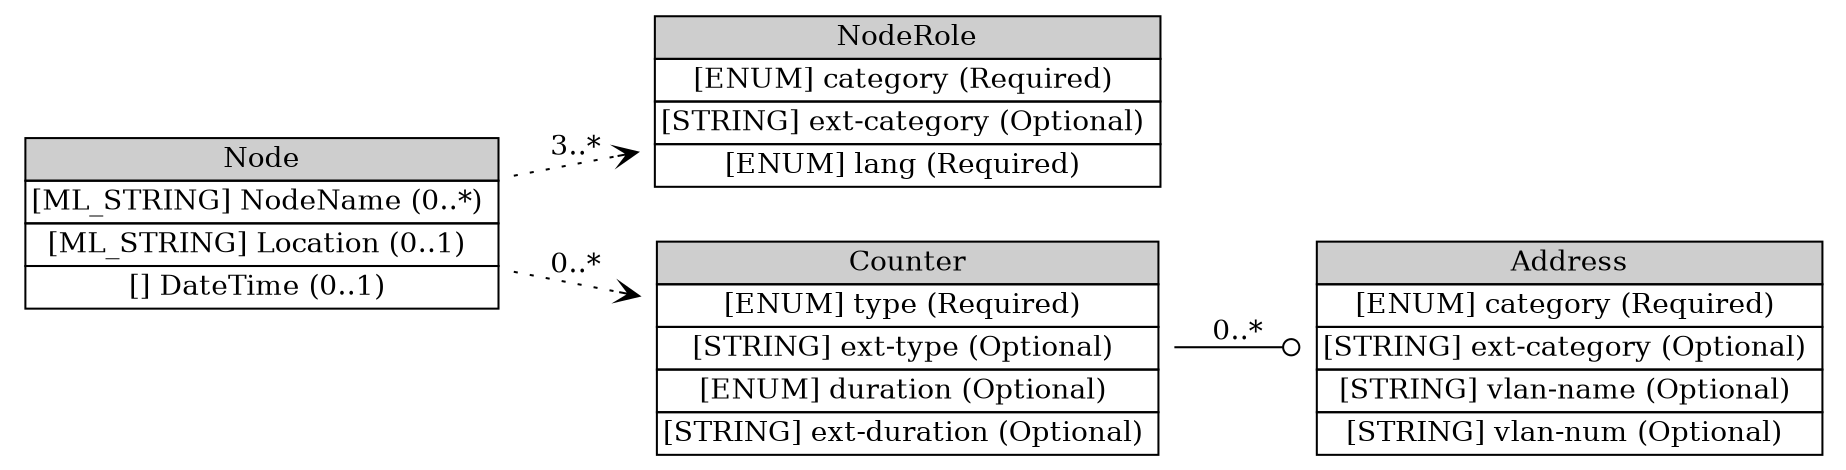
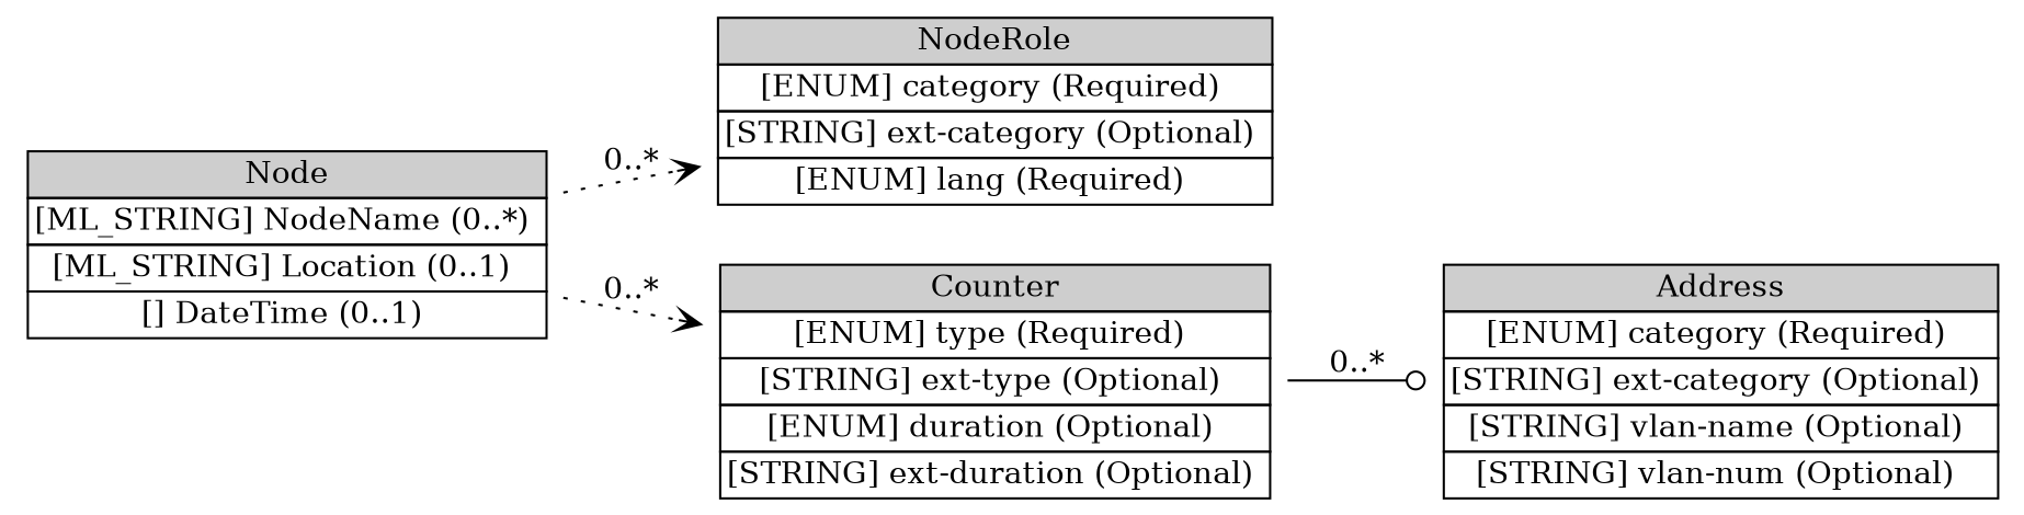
  digraph {
    rankdir=LR
    node [shape=plaintext]
    edge [arrowhead=vee style=dotted]
    n1 [height=1.2361 label=<<table BORDER="0" CELLBORDER="1" CELLSPACING="0"> <tr > <td BGCOLOR="#CECECE" HREF="#" TITLE="The Node class names a system (e.g., PC, router) or network. ">Node</td> </tr>" %<tr><td HREF="#" TITLE="The name of the Node (e.g., fully qualified domain name).  This information MUST be provided if no Address information is given.">[ML_STRING] NodeName (0..*) </td></tr>%<tr><td HREF="#" TITLE="A free-from description of the physical location of the equipment.">[ML_STRING] Location (0..1) </td></tr>%<tr><td HREF="#" TITLE="A timestamp of when the resolution between the name and address was performed.  This information SHOULD be provided if both an Address and NodeName are specified.">[] DateTime (0..1) </td></tr>%</table>> width=3.3333]
    n2 [height=1.2361 label=<<table BORDER="0" CELLBORDER="1" CELLSPACING="0"> <tr > <td BGCOLOR="#CECECE" HREF="#" TITLE="The NodeRole class describes the intended function performed by a particular host. ">NodeRole</td> </tr>" %<tr><td HREF="#" TITLE="Functionality provided by a node.">[ENUM] category (Required) </td></tr>%<tr><td HREF="#" TITLE="A means by which to extend the category attribute.  See Section 5.1.">[STRING] ext-category (Optional) </td></tr>%<tr><td HREF="#" TITLE="A valid language code per RFC 4646 [7] constrained by the definition of &quot;xs:language&quot;.  The interpretation of this code is described in Section 6.">[ENUM] lang (Required) </td></tr>%</table>> width=3.5833]
    n3 [height=1.5139 label=<<table BORDER="0" CELLBORDER="1" CELLSPACING="0"> <tr > <td BGCOLOR="#CECECE" HREF="#" TITLE="The Counter class summarize multiple occurrences of some event, or conveys counts or rates on various features (e.g., packets, sessions, events). ">Counter</td> </tr>" %<tr><td HREF="#" TITLE="Specifies the units of the element content.">[ENUM] type (Required) </td></tr>%<tr><td HREF="#" TITLE="A means by which to extend the type attribute. See Section 5.1.">[STRING] ext-type (Optional) </td></tr>%<tr><td HREF="#" TITLE="If present, the Counter class represents a rate rather than a count over the entire event.  In that case, this attribute specifies the denominator of the rate (where the type attribute specified the nominator).  The possible values of this attribute are defined in Section 3.10.2">[ENUM] duration (Optional) </td></tr>%<tr><td HREF="#" TITLE="A means by which to extend the duration attribute.  See Section 5.1.">[STRING] ext-duration (Optional) </td></tr>%</table>> width=3.5556]
    n4 [height=1.5139 label=<<table BORDER="0" CELLBORDER="1" CELLSPACING="0"> <tr > <td BGCOLOR="#CECECE" HREF="#" TITLE="The Address class represents a hardware (layer-2), network (layer-3), or application (layer-7) address. ">Address</td> </tr>" %<tr><td HREF="#" TITLE="The type of address represented.  The permitted values for this attribute are shown below.  The default value is &quot;ipv4-addr&quot;.">[ENUM] category (Required) </td></tr>%<tr><td HREF="#" TITLE="A means by which to extend the category attribute.  See Section 5.1.">[STRING] ext-category (Optional) </td></tr>%<tr><td HREF="#" TITLE="The name of the Virtual LAN to which the address belongs.">[STRING] vlan-name (Optional) </td></tr>%<tr><td HREF="#" TITLE="The number of the Virtual LAN to which the address belongs.">[STRING] vlan-num (Optional) </td></tr>%</table>> width=3.5833]
-   n1 -> n2 [label="3..*"]
+   n1 -> n2 [label="0..*"]
    n1 -> n3 [label="0..*"]
    n3 -> n4 [arrowhead=odot label="0..*" style=solid]
  }
